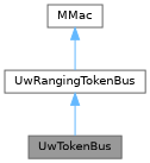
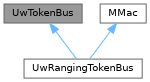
  digraph {
    node [color=gray40 fillcolor=white fontname=Helvetica fontsize=10 shape=box style=filled]
    edge [color=steelblue1 dir=back fontname=Helvetica fontsize=10 labelfontname=Helvetica labelfontsize=10 style=solid]
    n1 [fillcolor=grey60 fontcolor=black height=0.2 label=UwTokenBus width=0.4]
    n2 [height=0.2 label=UwRangingTokenBus width=0.4]
    n3 [height=0.2 label=MMac width=0.4]
-   n2 -> n1
+   n1 -> n2
    n3 -> n2
  }
